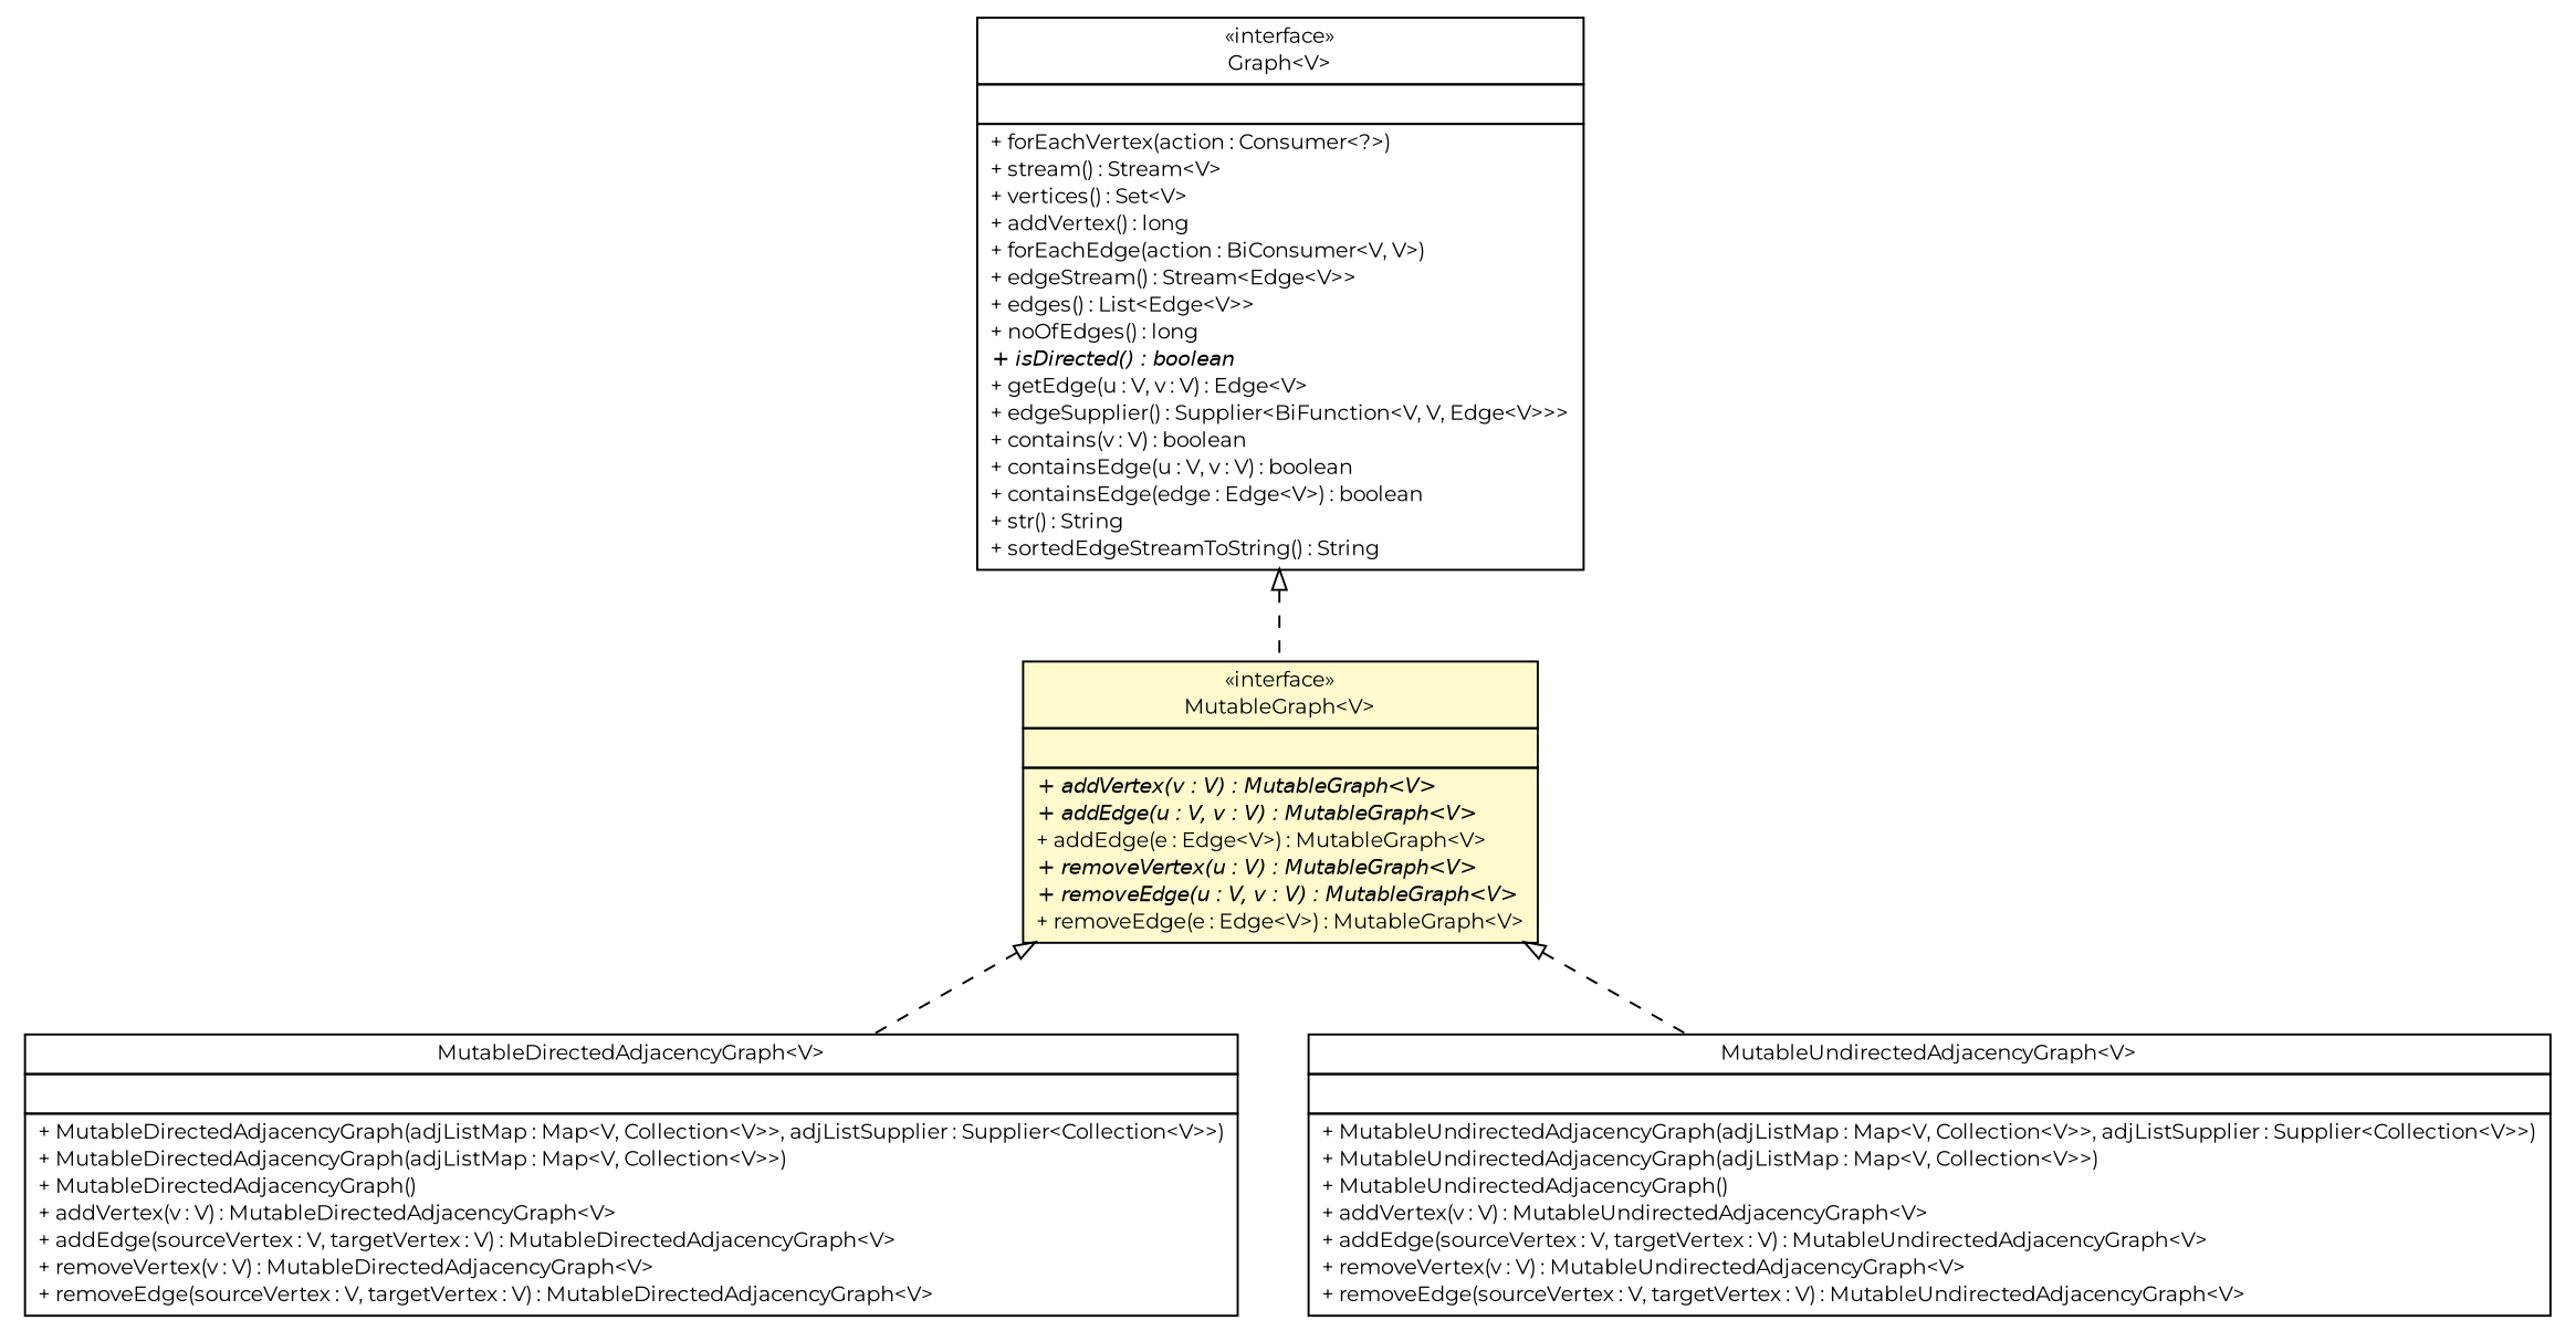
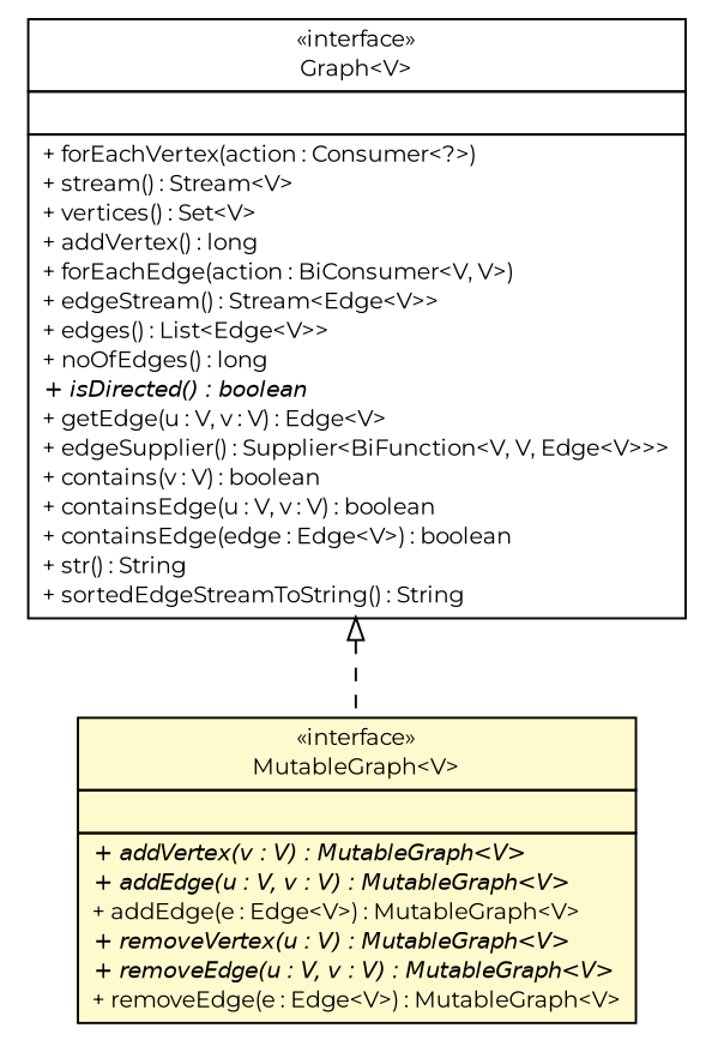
  digraph {
    fontname=Montserrat
    nodesep=0.25
    ranksep=0.5
    node [fontcolor=black fontname=Montserrat fontsize=10.0 shape=plaintext]
    edge [arrowtail=empty dir=back fontname=Montserrat fontsize=10 headport=p labelfontname=Helvetica labelfontsize=10 style=dashed tailport=p]
    n1 [label=<<table title="org.jgraphl.MutableGraph" border="0" cellborder="1" cellspacing="0" cellpadding="2" port="p" bgcolor="lemonChiffon" href="./MutableGraph.html"> 		<tr><td><table border="0" cellspacing="0" cellpadding="1"> <tr><td align="center" balign="center"> &#171;interface&#187; </td></tr> <tr><td align="center" balign="center"> MutableGraph&lt;V&gt; </td></tr> 		</table></td></tr> 		<tr><td><table border="0" cellspacing="0" cellpadding="1"> <tr><td align="left" balign="left">  </td></tr> 		</table></td></tr> 		<tr><td><table border="0" cellspacing="0" cellpadding="1"> <tr><td align="left" balign="left"><font face="Helvetica-Oblique" point-size="10.0"> + addVertex(v : V) : MutableGraph&lt;V&gt; </font></td></tr> <tr><td align="left" balign="left"><font face="Helvetica-Oblique" point-size="10.0"> + addEdge(u : V, v : V) : MutableGraph&lt;V&gt; </font></td></tr> <tr><td align="left" balign="left"> + addEdge(e : Edge&lt;V&gt;) : MutableGraph&lt;V&gt; </td></tr> <tr><td align="left" balign="left"><font face="Helvetica-Oblique" point-size="10.0"> + removeVertex(u : V) : MutableGraph&lt;V&gt; </font></td></tr> <tr><td align="left" balign="left"><font face="Helvetica-Oblique" point-size="10.0"> + removeEdge(u : V, v : V) : MutableGraph&lt;V&gt; </font></td></tr> <tr><td align="left" balign="left"> + removeEdge(e : Edge&lt;V&gt;) : MutableGraph&lt;V&gt; </td></tr> 		</table></td></tr> 		</table>>]
-   n2 [label=<<table title="org.jgraphl.graph.MutableDirectedAdjacencyGraph" border="0" cellborder="1" cellspacing="0" cellpadding="2" port="p" href="./graph/MutableDirectedAdjacencyGraph.html"> 		<tr><td><table border="0" cellspacing="0" cellpadding="1"> <tr><td align="center" balign="center"> MutableDirectedAdjacencyGraph&lt;V&gt; </td></tr> 		</table></td></tr> 		<tr><td><table border="0" cellspacing="0" cellpadding="1"> <tr><td align="left" balign="left">  </td></tr> 		</table></td></tr> 		<tr><td><table border="0" cellspacing="0" cellpadding="1"> <tr><td align="left" balign="left"> + MutableDirectedAdjacencyGraph(adjListMap : Map&lt;V, Collection&lt;V&gt;&gt;, adjListSupplier : Supplier&lt;Collection&lt;V&gt;&gt;) </td></tr> <tr><td align="left" balign="left"> + MutableDirectedAdjacencyGraph(adjListMap : Map&lt;V, Collection&lt;V&gt;&gt;) </td></tr> <tr><td align="left" balign="left"> + MutableDirectedAdjacencyGraph() </td></tr> <tr><td align="left" balign="left"> + addVertex(v : V) : MutableDirectedAdjacencyGraph&lt;V&gt; </td></tr> <tr><td align="left" balign="left"> + addEdge(sourceVertex : V, targetVertex : V) : MutableDirectedAdjacencyGraph&lt;V&gt; </td></tr> <tr><td align="left" balign="left"> + removeVertex(v : V) : MutableDirectedAdjacencyGraph&lt;V&gt; </td></tr> <tr><td align="left" balign="left"> + removeEdge(sourceVertex : V, targetVertex : V) : MutableDirectedAdjacencyGraph&lt;V&gt; </td></tr> 		</table></td></tr> 		</table>>]
-   n3 [label=<<table title="org.jgraphl.graph.MutableUndirectedAdjacencyGraph" border="0" cellborder="1" cellspacing="0" cellpadding="2" port="p" href="./graph/MutableUndirectedAdjacencyGraph.html"> 		<tr><td><table border="0" cellspacing="0" cellpadding="1"> <tr><td align="center" balign="center"> MutableUndirectedAdjacencyGraph&lt;V&gt; </td></tr> 		</table></td></tr> 		<tr><td><table border="0" cellspacing="0" cellpadding="1"> <tr><td align="left" balign="left">  </td></tr> 		</table></td></tr> 		<tr><td><table border="0" cellspacing="0" cellpadding="1"> <tr><td align="left" balign="left"> + MutableUndirectedAdjacencyGraph(adjListMap : Map&lt;V, Collection&lt;V&gt;&gt;, adjListSupplier : Supplier&lt;Collection&lt;V&gt;&gt;) </td></tr> <tr><td align="left" balign="left"> + MutableUndirectedAdjacencyGraph(adjListMap : Map&lt;V, Collection&lt;V&gt;&gt;) </td></tr> <tr><td align="left" balign="left"> + MutableUndirectedAdjacencyGraph() </td></tr> <tr><td align="left" balign="left"> + addVertex(v : V) : MutableUndirectedAdjacencyGraph&lt;V&gt; </td></tr> <tr><td align="left" balign="left"> + addEdge(sourceVertex : V, targetVertex : V) : MutableUndirectedAdjacencyGraph&lt;V&gt; </td></tr> <tr><td align="left" balign="left"> + removeVertex(v : V) : MutableUndirectedAdjacencyGraph&lt;V&gt; </td></tr> <tr><td align="left" balign="left"> + removeEdge(sourceVertex : V, targetVertex : V) : MutableUndirectedAdjacencyGraph&lt;V&gt; </td></tr> 		</table></td></tr> 		</table>>]
    n4 [label=<<table title="org.jgraphl.Graph" border="0" cellborder="1" cellspacing="0" cellpadding="2" port="p" href="./Graph.html"> 		<tr><td><table border="0" cellspacing="0" cellpadding="1"> <tr><td align="center" balign="center"> &#171;interface&#187; </td></tr> <tr><td align="center" balign="center"> Graph&lt;V&gt; </td></tr> 		</table></td></tr> 		<tr><td><table border="0" cellspacing="0" cellpadding="1"> <tr><td align="left" balign="left">  </td></tr> 		</table></td></tr> 		<tr><td><table border="0" cellspacing="0" cellpadding="1"> <tr><td align="left" balign="left"> + forEachVertex(action : Consumer&lt;?&gt;) </td></tr> <tr><td align="left" balign="left"> + stream() : Stream&lt;V&gt; </td></tr> <tr><td align="left" balign="left"> + vertices() : Set&lt;V&gt; </td></tr> <tr><td align="left" balign="left"> + addVertex() : long </td></tr> <tr><td align="left" balign="left"> + forEachEdge(action : BiConsumer&lt;V, V&gt;) </td></tr> <tr><td align="left" balign="left"> + edgeStream() : Stream&lt;Edge&lt;V&gt;&gt; </td></tr> <tr><td align="left" balign="left"> + edges() : List&lt;Edge&lt;V&gt;&gt; </td></tr> <tr><td align="left" balign="left"> + noOfEdges() : long </td></tr> <tr><td align="left" balign="left"><font face="Helvetica-Oblique" point-size="10.0"> + isDirected() : boolean </font></td></tr> <tr><td align="left" balign="left"> + getEdge(u : V, v : V) : Edge&lt;V&gt; </td></tr> <tr><td align="left" balign="left"> + edgeSupplier() : Supplier&lt;BiFunction&lt;V, V, Edge&lt;V&gt;&gt;&gt; </td></tr> <tr><td align="left" balign="left"> + contains(v : V) : boolean </td></tr> <tr><td align="left" balign="left"> + containsEdge(u : V, v : V) : boolean </td></tr> <tr><td align="left" balign="left"> + containsEdge(edge : Edge&lt;V&gt;) : boolean </td></tr> <tr><td align="left" balign="left"> + str() : String </td></tr> <tr><td align="left" balign="left"> + sortedEdgeStreamToString() : String </td></tr> 		</table></td></tr> 		</table>>]
-   n1 -> n2
-   n1 -> n3
    n4 -> n1
  }
